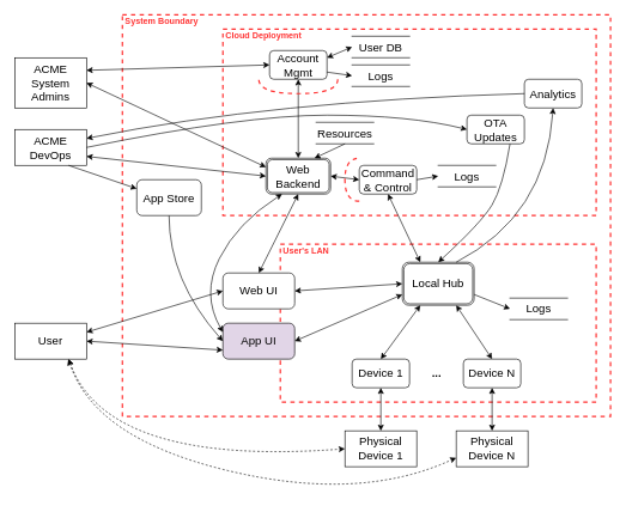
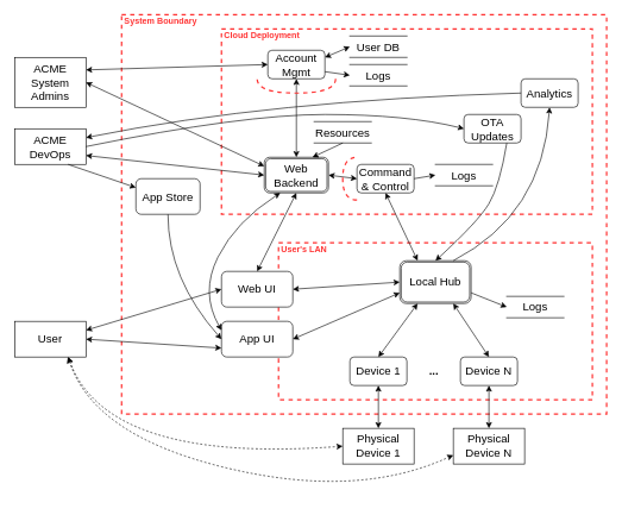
  <mxCell id="0" />
  <mxCell id="1" parent="0" />
  <mxCell id="2" value="System Boundary" style="html=1;fontColor=#FF3333;fontStyle=1;align=left;verticalAlign=top;spacing=0;labelBorderColor=none;fillColor=none;dashed=1;strokeWidth=2;strokeColor=#FF3333;spacingLeft=4;spacingTop=-3;" parent="1" vertex="1"><mxGeometry x="170" width="680" height="560" as="geometry" y="20" /></mxCell>
  <mxCell id="3" value="Cloud Deployment" style="html=1;fontColor=#FF3333;fontStyle=1;align=left;verticalAlign=top;spacing=0;labelBorderColor=none;fillColor=none;dashed=1;strokeWidth=2;strokeColor=#FF3333;spacingLeft=4;spacingTop=-3;" vertex="1" parent="1"><mxGeometry x="310" y="40" width="520" height="260" as="geometry" /></mxCell>
  <mxCell id="4" value="User's LAN" style="html=1;fontColor=#FF3333;fontStyle=1;align=left;verticalAlign=top;spacing=0;labelBorderColor=none;fillColor=none;dashed=1;strokeWidth=2;strokeColor=#FF3333;spacingLeft=4;spacingTop=-3;" vertex="1" parent="1"><mxGeometry x="390" y="340" width="440" height="220" as="geometry" /></mxCell>
  <mxCell id="5" value="&lt;font style=&quot;font-size: 16px&quot;&gt;User&lt;/font&gt;" style="rounded=0;whiteSpace=wrap;html=1;" parent="1" vertex="1"><mxGeometry x="20" y="450" width="100" height="50" as="geometry" /></mxCell>
  <mxCell id="6" value="&lt;font style=&quot;font-size: 16px&quot;&gt;Physical Device 1&lt;/font&gt;" style="rounded=0;whiteSpace=wrap;html=1;" parent="1" vertex="1"><mxGeometry x="480" y="600" width="100" height="50" as="geometry" /></mxCell>
  <mxCell id="7" value="&lt;font style=&quot;font-size: 16px&quot;&gt;Physical Device N&lt;/font&gt;" style="rounded=0;whiteSpace=wrap;html=1;" parent="1" vertex="1"><mxGeometry x="635" y="600" width="100" height="50" as="geometry" /></mxCell>
  <mxCell id="8" value="&lt;span style=&quot;font-size: 16px&quot;&gt;ACME DevOps&lt;/span&gt;" style="rounded=0;whiteSpace=wrap;html=1;" parent="1" vertex="1"><mxGeometry x="20" y="180" width="100" height="50" as="geometry" /></mxCell>
  <mxCell id="9" value="&lt;font style=&quot;font-size: 16px&quot;&gt;Web UI&lt;/font&gt;" style="rounded=1;whiteSpace=wrap;html=1;" vertex="1" parent="1"><mxGeometry x="310" y="380" width="100" height="50" as="geometry" /></mxCell>
  <mxCell id="10" value="&lt;font style=&quot;font-size: 16px&quot;&gt;App Store&lt;/font&gt;" style="rounded=1;whiteSpace=wrap;html=1;" vertex="1" parent="1"><mxGeometry x="190" y="250" width="90" height="50" as="geometry" /></mxCell>
- <mxCell id="11" value="&lt;font style=&quot;font-size: 16px&quot;&gt;App UI&lt;br&gt;&lt;/font&gt;" style="rounded=1;whiteSpace=wrap;html=1;fillColor=#e1d5e7;" vertex="1" parent="1"><mxGeometry x="310" y="450" width="100" height="50" as="geometry" /></mxCell>
+ <mxCell id="11" value="&lt;font style=&quot;font-size: 16px&quot;&gt;App UI&lt;br&gt;&lt;/font&gt;" style="rounded=1;whiteSpace=wrap;html=1;" vertex="1" parent="1"><mxGeometry x="310" y="450" width="100" height="50" as="geometry" /></mxCell>
  <mxCell id="12" value="&lt;font style=&quot;font-size: 16px&quot;&gt;Local Hub&lt;/font&gt;" style="shape=ext;double=1;rounded=1;whiteSpace=wrap;html=1;" vertex="1" parent="1"><mxGeometry x="560" y="365" width="100" height="60" as="geometry" /></mxCell>
  <mxCell id="13" value="&lt;font style=&quot;font-size: 16px&quot;&gt;Device 1&lt;/font&gt;" style="rounded=1;whiteSpace=wrap;html=1;" vertex="1" parent="1"><mxGeometry x="490" y="500" width="80" height="40" as="geometry" /></mxCell>
  <mxCell id="14" value="&lt;font style=&quot;font-size: 16px&quot;&gt;Device N&lt;/font&gt;" style="rounded=1;whiteSpace=wrap;html=1;" vertex="1" parent="1"><mxGeometry x="645" y="500" width="80" height="40" as="geometry" /></mxCell>
  <mxCell id="15" value="&lt;font style=&quot;font-size: 16px&quot;&gt;Analytics&lt;/font&gt;" style="rounded=1;whiteSpace=wrap;html=1;" vertex="1" parent="1"><mxGeometry x="730" y="110" width="80" height="40" as="geometry" /></mxCell>
  <mxCell id="16" value="&lt;font style=&quot;font-size: 16px&quot;&gt;OTA Updates&lt;/font&gt;" style="rounded=1;whiteSpace=wrap;html=1;" vertex="1" parent="1"><mxGeometry x="650" y="160" width="80" height="40" as="geometry" /></mxCell>
  <mxCell id="17" value="&lt;font style=&quot;font-size: 16px&quot;&gt;Command &amp;amp; Control&lt;/font&gt;" style="rounded=1;whiteSpace=wrap;html=1;" vertex="1" parent="1"><mxGeometry x="500" y="230" width="80" height="40" as="geometry" /></mxCell>
  <mxCell id="18" value="&lt;font style=&quot;font-size: 16px&quot;&gt;Account Mgmt&lt;/font&gt;" style="rounded=1;whiteSpace=wrap;html=1;" vertex="1" parent="1"><mxGeometry x="375" y="70" width="80" height="40" as="geometry" /></mxCell>
  <mxCell id="19" value="&lt;font style=&quot;font-size: 16px&quot;&gt;Web Backend&lt;/font&gt;" style="shape=ext;double=1;rounded=1;whiteSpace=wrap;html=1;" vertex="1" parent="1"><mxGeometry x="370" y="220" width="90" height="50" as="geometry" /></mxCell>
  <mxCell id="20" value="&lt;span style=&quot;font-size: 16px&quot;&gt;ACME System Admins&lt;/span&gt;" style="rounded=0;whiteSpace=wrap;html=1;" vertex="1" parent="1"><mxGeometry x="20" y="80" width="100" height="70" as="geometry" /></mxCell>
  <mxCell id="21" value="&lt;b&gt;&lt;font style=&quot;font-size: 16px&quot;&gt;...&lt;/font&gt;&lt;/b&gt;" style="text;html=1;strokeColor=none;fillColor=none;align=center;verticalAlign=middle;whiteSpace=wrap;rounded=0;" vertex="1" parent="1"><mxGeometry x="587.5" y="510" width="40" height="20" as="geometry" /></mxCell>
  <mxCell id="22" value="" style="endArrow=classic;startArrow=classic;html=1;fontColor=#FF3333;entryX=0;entryY=0.75;entryDx=0;entryDy=0;exitX=1;exitY=0.5;exitDx=0;exitDy=0;" edge="1" parent="1" source="11" target="12"><mxGeometry width="50" height="50" relative="1" as="geometry"><mxPoint x="440" y="470" as="sourcePoint" /><mxPoint x="490" y="450" as="targetPoint" /></mxGeometry></mxCell>
  <mxCell id="23" value="" style="endArrow=classic;startArrow=classic;html=1;fontColor=#FF3333;entryX=0;entryY=0.5;entryDx=0;entryDy=0;exitX=1;exitY=0.5;exitDx=0;exitDy=0;" edge="1" parent="1" source="9" target="12"><mxGeometry width="50" height="50" relative="1" as="geometry"><mxPoint x="420" y="485" as="sourcePoint" /><mxPoint x="570" y="420" as="targetPoint" /></mxGeometry></mxCell>
  <mxCell id="24" value="" style="endArrow=classic;startArrow=classic;html=1;fontColor=#FF3333;entryX=0.25;entryY=1;entryDx=0;entryDy=0;exitX=0.5;exitY=0;exitDx=0;exitDy=0;" edge="1" parent="1" source="13" target="12"><mxGeometry width="50" height="50" relative="1" as="geometry"><mxPoint x="420" y="485" as="sourcePoint" /><mxPoint x="570" y="420" as="targetPoint" /></mxGeometry></mxCell>
  <mxCell id="25" value="" style="endArrow=classic;startArrow=classic;html=1;fontColor=#FF3333;entryX=0.75;entryY=1;entryDx=0;entryDy=0;exitX=0.5;exitY=0;exitDx=0;exitDy=0;" edge="1" parent="1" source="14" target="12"><mxGeometry width="50" height="50" relative="1" as="geometry"><mxPoint x="540" y="510" as="sourcePoint" /><mxPoint x="595" y="435" as="targetPoint" /></mxGeometry></mxCell>
  <mxCell id="26" value="" style="endArrow=classic;startArrow=classic;html=1;fontColor=#FF3333;entryX=0.5;entryY=1;entryDx=0;entryDy=0;exitX=0.5;exitY=0;exitDx=0;exitDy=0;" edge="1" parent="1" source="6" target="13"><mxGeometry width="50" height="50" relative="1" as="geometry"><mxPoint x="540" y="510" as="sourcePoint" /><mxPoint x="595" y="435" as="targetPoint" /></mxGeometry></mxCell>
  <mxCell id="27" value="" style="endArrow=classic;startArrow=classic;html=1;fontColor=#FF3333;entryX=0.5;entryY=1;entryDx=0;entryDy=0;exitX=0.5;exitY=0;exitDx=0;exitDy=0;" edge="1" parent="1" source="7" target="14"><mxGeometry width="50" height="50" relative="1" as="geometry"><mxPoint x="540" y="610" as="sourcePoint" /><mxPoint x="540" y="550" as="targetPoint" /></mxGeometry></mxCell>
  <mxCell id="28" value="" style="endArrow=classic;startArrow=classic;html=1;fontColor=#FF3333;entryX=0.25;entryY=0;entryDx=0;entryDy=0;exitX=0.5;exitY=1;exitDx=0;exitDy=0;" edge="1" parent="1" source="17" target="12"><mxGeometry width="50" height="50" relative="1" as="geometry"><mxPoint x="420" y="415" as="sourcePoint" /><mxPoint x="570" y="405" as="targetPoint" /></mxGeometry></mxCell>
  <mxCell id="29" value="" style="endArrow=classic;startArrow=classic;html=1;fontColor=#FF3333;entryX=0;entryY=0.5;entryDx=0;entryDy=0;exitX=1;exitY=0.5;exitDx=0;exitDy=0;" edge="1" parent="1" source="19" target="17"><mxGeometry width="50" height="50" relative="1" as="geometry"><mxPoint x="550" y="280" as="sourcePoint" /><mxPoint x="595" y="375" as="targetPoint" /></mxGeometry></mxCell>
  <mxCell id="30" value="" style="endArrow=classic;startArrow=classic;html=1;fontColor=#FF3333;entryX=0.5;entryY=0;entryDx=0;entryDy=0;exitX=0.5;exitY=1;exitDx=0;exitDy=0;" edge="1" parent="1" source="19" target="9"><mxGeometry width="50" height="50" relative="1" as="geometry"><mxPoint x="470" y="255" as="sourcePoint" /><mxPoint x="510" y="260" as="targetPoint" /></mxGeometry></mxCell>
  <mxCell id="31" value="" style="curved=1;endArrow=classic;html=1;entryX=0;entryY=0.25;entryDx=0;entryDy=0;exitX=0.25;exitY=1;exitDx=0;exitDy=0;startArrow=classic;startFill=1;" edge="1" parent="1" source="19" target="11"><mxGeometry width="50" height="50" relative="1" as="geometry"><mxPoint x="255" y="500" as="sourcePoint" /><mxPoint x="305" y="450" as="targetPoint" /><Array as="points"><mxPoint x="330" y="310" /><mxPoint x="280" y="410" /></Array></mxGeometry></mxCell>
  <mxCell id="32" value="" style="curved=1;endArrow=classic;html=1;entryX=0;entryY=0.5;entryDx=0;entryDy=0;exitX=0.5;exitY=1;exitDx=0;exitDy=0;startArrow=none;startFill=0;" edge="1" parent="1" source="10" target="11"><mxGeometry width="50" height="50" relative="1" as="geometry"><mxPoint x="402.5" y="280" as="sourcePoint" /><mxPoint x="320" y="472.5" as="targetPoint" /><Array as="points"><mxPoint x="235" y="390" /></Array></mxGeometry></mxCell>
  <mxCell id="33" value="" style="endArrow=classic;startArrow=classic;html=1;fontColor=#FF3333;entryX=0;entryY=0.5;entryDx=0;entryDy=0;exitX=1;exitY=0.25;exitDx=0;exitDy=0;" edge="1" parent="1" source="5" target="9"><mxGeometry width="50" height="50" relative="1" as="geometry"><mxPoint x="425" y="280" as="sourcePoint" /><mxPoint x="370" y="390" as="targetPoint" /></mxGeometry></mxCell>
  <mxCell id="34" value="" style="endArrow=classic;startArrow=classic;html=1;fontColor=#FF3333;entryX=0;entryY=0.75;entryDx=0;entryDy=0;exitX=1;exitY=0.5;exitDx=0;exitDy=0;" edge="1" parent="1" source="5" target="11"><mxGeometry width="50" height="50" relative="1" as="geometry"><mxPoint x="130" y="375" as="sourcePoint" /><mxPoint x="320" y="415" as="targetPoint" /></mxGeometry></mxCell>
  <mxCell id="35" value="" style="endArrow=classic;startArrow=classic;html=1;fontColor=#FF3333;entryX=0.5;entryY=0;entryDx=0;entryDy=0;exitX=0.5;exitY=1;exitDx=0;exitDy=0;" edge="1" parent="1" source="18" target="19"><mxGeometry width="50" height="50" relative="1" as="geometry"><mxPoint x="470" y="255" as="sourcePoint" /><mxPoint x="510" y="260" as="targetPoint" /></mxGeometry></mxCell>
  <mxCell id="36" value="" style="shape=requiredInterface;html=1;verticalLabelPosition=bottom;dashed=1;strokeColor=#FF3333;strokeWidth=2;fillColor=none;fontColor=#FF3333;align=left;rotation=180;" vertex="1" parent="1"><mxGeometry x="480" y="220" width="20" height="60" as="geometry" /></mxCell>
  <mxCell id="37" value="" style="shape=requiredInterface;html=1;verticalLabelPosition=bottom;dashed=1;strokeColor=#FF3333;strokeWidth=2;fillColor=none;fontColor=#FF3333;align=left;rotation=90;" vertex="1" parent="1"><mxGeometry x="405" y="65" width="20" height="110" as="geometry" /></mxCell>
  <mxCell id="38" value="" style="endArrow=classic;startArrow=classic;html=1;fontColor=#FF3333;entryX=1;entryY=0.25;entryDx=0;entryDy=0;exitX=0;exitY=0.5;exitDx=0;exitDy=0;" edge="1" parent="1" source="18" target="20"><mxGeometry width="50" height="50" relative="1" as="geometry"><mxPoint x="445" y="160" as="sourcePoint" /><mxPoint x="425" y="230" as="targetPoint" /></mxGeometry></mxCell>
  <mxCell id="39" value="" style="endArrow=classic;startArrow=classic;html=1;fontColor=#FF3333;entryX=1;entryY=0.5;entryDx=0;entryDy=0;exitX=0;exitY=0.25;exitDx=0;exitDy=0;" edge="1" parent="1" source="19" target="20"><mxGeometry width="50" height="50" relative="1" as="geometry"><mxPoint x="405" y="140" as="sourcePoint" /><mxPoint x="130" y="107.5" as="targetPoint" /></mxGeometry></mxCell>
  <mxCell id="40" value="" style="endArrow=classic;startArrow=classic;html=1;fontColor=#FF3333;entryX=1;entryY=0.75;entryDx=0;entryDy=0;exitX=0;exitY=0.5;exitDx=0;exitDy=0;" edge="1" parent="1" source="19" target="8"><mxGeometry width="50" height="50" relative="1" as="geometry"><mxPoint x="370" y="243" as="sourcePoint" /><mxPoint x="130" y="125" as="targetPoint" /></mxGeometry></mxCell>
  <mxCell id="41" value="" style="endArrow=none;startArrow=classic;html=1;fontColor=#FF3333;entryX=0.75;entryY=1;entryDx=0;entryDy=0;exitX=0;exitY=0.25;exitDx=0;exitDy=0;startFill=1;endFill=0;" edge="1" parent="1" source="10" target="8"><mxGeometry width="50" height="50" relative="1" as="geometry"><mxPoint x="380" y="255" as="sourcePoint" /><mxPoint x="130" y="202.5" as="targetPoint" /></mxGeometry></mxCell>
  <mxCell id="42" value="" style="curved=1;endArrow=classic;html=1;entryX=0;entryY=0.5;entryDx=0;entryDy=0;exitX=0.75;exitY=1;exitDx=0;exitDy=0;startArrow=classic;startFill=1;dashed=1;" edge="1" parent="1" source="5" target="6"><mxGeometry width="50" height="50" relative="1" as="geometry"><mxPoint x="402.5" y="280" as="sourcePoint" /><mxPoint x="320" y="472.5" as="targetPoint" /><Array as="points"><mxPoint y="650" x="150" /></Array></mxGeometry></mxCell>
  <mxCell id="43" value="" style="curved=1;endArrow=classic;html=1;entryX=0;entryY=0.75;entryDx=0;entryDy=0;exitX=0.75;exitY=1;exitDx=0;exitDy=0;startArrow=classic;startFill=1;dashed=1;" edge="1" parent="1" source="5" target="7"><mxGeometry width="50" height="50" relative="1" as="geometry"><mxPoint x="105" y="510" as="sourcePoint" /><mxPoint x="490" y="635" as="targetPoint" /><Array as="points"><mxPoint x="130" y="610" /><mxPoint x="500" y="700" /></Array></mxGeometry></mxCell>
  <mxCell id="44" value="&lt;font style=&quot;font-size: 16px&quot;&gt;Logs&lt;/font&gt;" style="shape=partialRectangle;whiteSpace=wrap;html=1;left=0;right=0;fillColor=none;" vertex="1" parent="1"><mxGeometry x="710" y="415" width="80" height="30" as="geometry" /></mxCell>
  <mxCell id="45" value="" style="endArrow=classic;html=1;fontColor=#FF3333;entryX=0;entryY=0.5;entryDx=0;entryDy=0;exitX=1;exitY=0.75;exitDx=0;exitDy=0;" edge="1" parent="1" source="12" target="44"><mxGeometry width="50" height="50" relative="1" as="geometry"><mxPoint x="320" y="750" as="sourcePoint" /><mxPoint x="370" y="700" as="targetPoint" /></mxGeometry></mxCell>
  <mxCell id="46" value="&lt;font style=&quot;font-size: 16px&quot;&gt;User DB&lt;/font&gt;" style="shape=partialRectangle;whiteSpace=wrap;html=1;left=0;right=0;fillColor=none;" vertex="1" parent="1"><mxGeometry x="490" y="50" width="80" height="30" as="geometry" /></mxCell>
  <mxCell id="47" value="&lt;font style=&quot;font-size: 16px&quot;&gt;Logs&lt;/font&gt;" style="shape=partialRectangle;whiteSpace=wrap;html=1;left=0;right=0;fillColor=none;" vertex="1" parent="1"><mxGeometry x="490" y="90" width="80" height="30" as="geometry" /></mxCell>
  <mxCell id="48" value="&lt;font style=&quot;font-size: 16px&quot;&gt;Logs&lt;br&gt;&lt;/font&gt;" style="shape=partialRectangle;whiteSpace=wrap;html=1;left=0;right=0;fillColor=none;" vertex="1" parent="1"><mxGeometry x="610" y="230" width="80" height="30" as="geometry" /></mxCell>
  <mxCell id="49" value="" style="curved=1;endArrow=classic;html=1;exitX=0.75;exitY=1;exitDx=0;exitDy=0;entryX=0.5;entryY=0;entryDx=0;entryDy=0;" edge="1" parent="1" source="16" target="12"><mxGeometry width="50" height="50" relative="1" as="geometry"><mxPoint x="615" y="340" as="sourcePoint" /><mxPoint x="665" y="290" as="targetPoint" /><Array as="points"><mxPoint x="700" y="260" /><mxPoint x="670" y="310" /></Array></mxGeometry></mxCell>
  <mxCell id="50" value="" style="curved=1;endArrow=classic;html=1;exitX=0.75;exitY=0;exitDx=0;exitDy=0;entryX=0.5;entryY=1;entryDx=0;entryDy=0;" edge="1" parent="1" source="12" target="15"><mxGeometry width="50" height="50" relative="1" as="geometry"><mxPoint x="660" y="230" as="sourcePoint" /><mxPoint x="620" y="375" as="targetPoint" /><Array as="points"><mxPoint x="760" y="300" /></Array></mxGeometry></mxCell>
  <mxCell id="51" value="" style="endArrow=classic;startArrow=classic;html=1;fontColor=#FF3333;entryX=0;entryY=0.5;entryDx=0;entryDy=0;exitX=1;exitY=0.25;exitDx=0;exitDy=0;" edge="1" parent="1" source="18" target="46"><mxGeometry width="50" height="50" relative="1" as="geometry"><mxPoint x="590" y="260" as="sourcePoint" /><mxPoint x="620" y="255" as="targetPoint" /></mxGeometry></mxCell>
  <mxCell id="52" value="" style="endArrow=classic;html=1;fontColor=#FF3333;entryX=0;entryY=0.5;entryDx=0;entryDy=0;exitX=1;exitY=0.5;exitDx=0;exitDy=0;" edge="1" parent="1" source="17" target="48"><mxGeometry width="50" height="50" relative="1" as="geometry"><mxPoint x="475" y="330" as="sourcePoint" /><mxPoint x="525" y="280" as="targetPoint" /></mxGeometry></mxCell>
  <mxCell id="53" value="" style="endArrow=classic;html=1;fontColor=#FF3333;entryX=0;entryY=0.5;entryDx=0;entryDy=0;exitX=1;exitY=0.75;exitDx=0;exitDy=0;" edge="1" parent="1" source="18" target="47"><mxGeometry width="50" height="50" relative="1" as="geometry"><mxPoint x="590" y="260" as="sourcePoint" /><mxPoint x="620" y="255" as="targetPoint" /></mxGeometry></mxCell>
  <mxCell id="54" value="&lt;font style=&quot;font-size: 16px&quot;&gt;Resources&lt;/font&gt;" style="shape=partialRectangle;whiteSpace=wrap;html=1;left=0;right=0;fillColor=none;" vertex="1" parent="1"><mxGeometry x="440" y="170" width="80" height="30" as="geometry" /></mxCell>
  <mxCell id="55" value="" style="curved=1;endArrow=classic;html=1;entryX=0;entryY=0.5;entryDx=0;entryDy=0;exitX=1;exitY=0.5;exitDx=0;exitDy=0;" edge="1" parent="1" source="8" target="16"><mxGeometry width="50" height="50" relative="1" as="geometry"><mxPoint x="340" y="365" as="sourcePoint" /><mxPoint x="390" y="315" as="targetPoint" /><Array as="points"><mxPoint x="340" y="160" /><mxPoint x="570" y="160" /></Array></mxGeometry></mxCell>
  <mxCell id="56" value="" style="endArrow=classic;html=1;fontColor=#FF3333;entryX=0.75;entryY=0;entryDx=0;entryDy=0;exitX=0.5;exitY=1;exitDx=0;exitDy=0;" edge="1" parent="1" source="54" target="19"><mxGeometry width="50" height="50" relative="1" as="geometry"><mxPoint x="465" y="110" as="sourcePoint" /><mxPoint x="500" y="115" as="targetPoint" /></mxGeometry></mxCell>
  <mxCell id="57" value="" style="curved=1;endArrow=classic;html=1;exitX=0;exitY=0.5;exitDx=0;exitDy=0;entryX=1;entryY=0.25;entryDx=0;entryDy=0;" edge="1" parent="1" source="15" target="8"><mxGeometry width="50" height="50" relative="1" as="geometry"><mxPoint x="130" y="215" as="sourcePoint" /><mxPoint x="660" y="190" as="targetPoint" /><Array as="points"><mxPoint x="380" y="140" /></Array></mxGeometry></mxCell>
